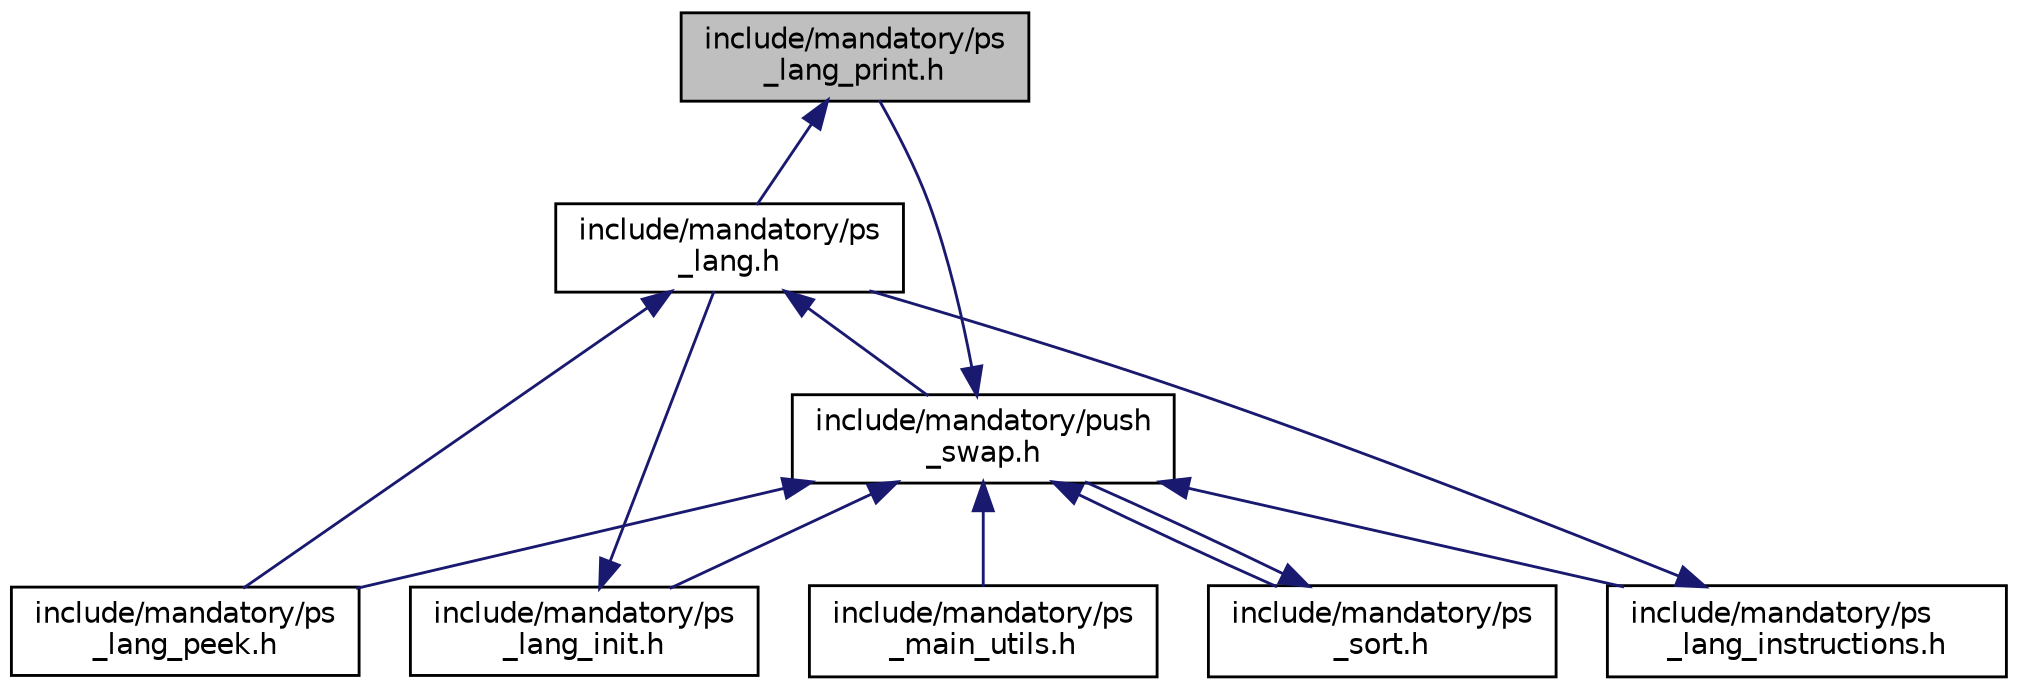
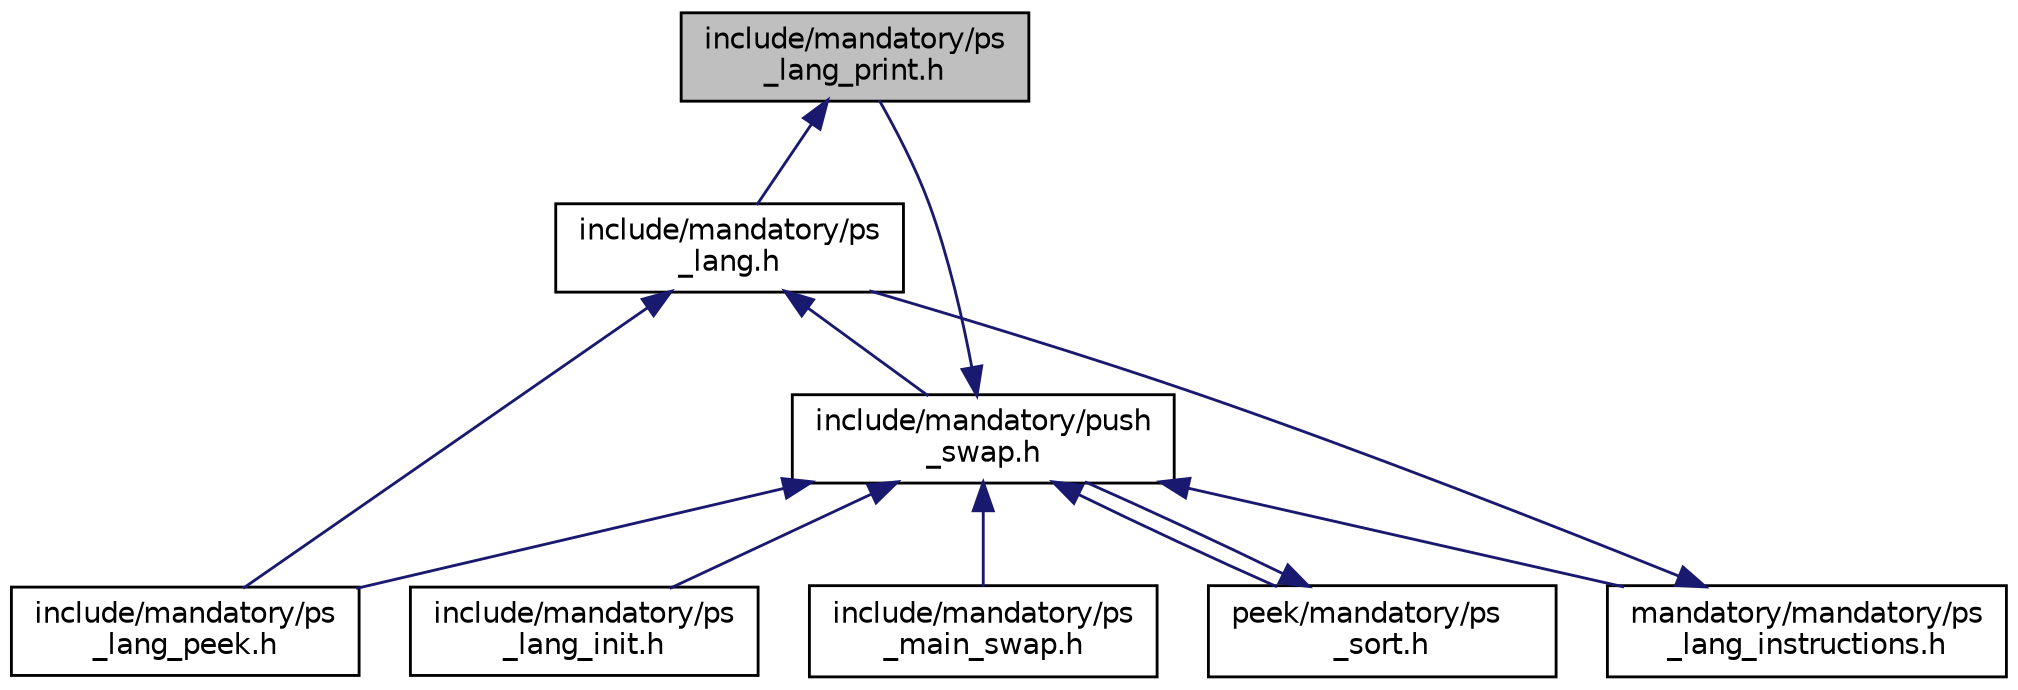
  digraph {
    node [color=black fillcolor=white fontname=Helvetica fontsize=10 shape=record style=filled]
    edge [color=midnightblue dir=back fontname=Helvetica fontsize=10 labelfontname=Helvetica labelfontsize=10 style=solid]
    n1 [fillcolor=grey75 fontcolor=black height=0.2 label="include/mandatory/ps\l_lang_print.h" width=0.4]
    n2 [height=0.2 label="include/mandatory/ps\l_lang.h" width=0.4]
    n3 [height=0.2 label="include/mandatory/push\l_swap.h" width=0.4]
    n4 [height=0.2 label="include/mandatory/ps\l_lang_peek.h" width=0.4]
    n5 [height=0.2 label="include/mandatory/ps\l_lang_init.h" width=0.4]
-   n6 [height=0.2 label="include/mandatory/ps\l_lang_instructions.h" width=0.4]
-   n7 [height=0.2 label="include/mandatory/ps\l_main_utils.h" width=0.4]
-   n8 [height=0.2 label="include/mandatory/ps\l_sort.h" width=0.4]
+   n6 [height=0.2 label="mandatory/mandatory/ps\l_lang_instructions.h" width=0.4]
+   n7 [height=0.2 label="include/mandatory/ps\l_main_swap.h" width=0.4]
+   n8 [height=0.2 label="peek/mandatory/ps\l_sort.h" width=0.4]
    n1 -> n2
    n2 -> n3
    n2 -> n4
    n3 -> n1
    n3 -> n4
    n3 -> n5
    n3 -> n6
    n3 -> n7
    n3 -> n8
-   n5 -> n2
    n6 -> n2
    n8 -> n3
  }
